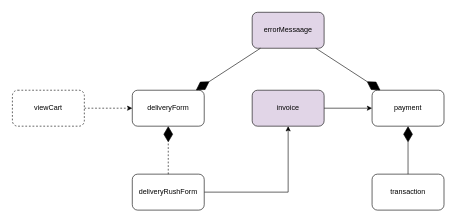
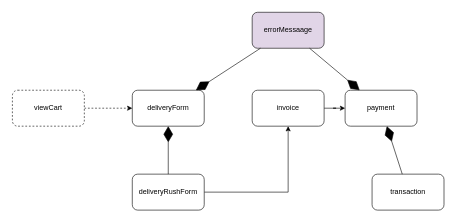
  <mxCell id="0" />
  <mxCell id="1" parent="0" />
  <mxCell id="2" value="" style="edgeStyle=orthogonalEdgeStyle;rounded=0;orthogonalLoop=1;jettySize=auto;html=1;dashed=1;" edge="1" parent="1" source="3" target="10"><mxGeometry relative="1" as="geometry" /></mxCell>
  <mxCell id="3" value="viewCart" style="rounded=1;whiteSpace=wrap;html=1;dashed=1;" vertex="1" parent="1"><mxGeometry x="20" y="150" width="120" height="60" as="geometry" /></mxCell>
- <mxCell id="4" value="payment" style="rounded=1;whiteSpace=wrap;html=1;" vertex="1" parent="1"><mxGeometry x="620" y="150" width="120" height="60" as="geometry" /></mxCell>
+ <mxCell id="4" value="payment" style="rounded=1;whiteSpace=wrap;html=1;" vertex="1" parent="1"><mxGeometry x="575" y="150" width="120" height="60" as="geometry" /></mxCell>
  <mxCell id="5" value="errorMessaage" style="rounded=1;whiteSpace=wrap;html=1;fillColor=#e1d5e7;" vertex="1" parent="1"><mxGeometry x="420" y="20" width="120" height="60" as="geometry" /></mxCell>
  <mxCell id="6" style="edgeStyle=orthogonalEdgeStyle;rounded=0;orthogonalLoop=1;jettySize=auto;html=1;entryX=0.5;entryY=1;entryDx=0;entryDy=0;" edge="1" parent="1" source="7" target="9"><mxGeometry relative="1" as="geometry" /></mxCell>
  <mxCell id="7" value="deliveryRushForm" style="rounded=1;whiteSpace=wrap;html=1;" vertex="1" parent="1"><mxGeometry x="220" y="290" width="120" height="60" as="geometry" /></mxCell>
  <mxCell id="8" style="edgeStyle=orthogonalEdgeStyle;rounded=0;orthogonalLoop=1;jettySize=auto;html=1;" edge="1" parent="1" source="9" target="4"><mxGeometry relative="1" as="geometry" /></mxCell>
- <mxCell id="9" value="invoice" style="rounded=1;whiteSpace=wrap;html=1;fillColor=#e1d5e7;" vertex="1" parent="1"><mxGeometry x="420" y="150" width="120" height="60" as="geometry" /></mxCell>
+ <mxCell id="9" value="invoice" style="rounded=1;whiteSpace=wrap;html=1;" vertex="1" parent="1"><mxGeometry x="420" y="150" width="120" height="60" as="geometry" /></mxCell>
  <mxCell id="10" value="deliveryForm" style="rounded=1;whiteSpace=wrap;html=1;" vertex="1" parent="1"><mxGeometry x="220" y="150" width="120" height="60" as="geometry" /></mxCell>
  <mxCell id="11" value="transaction" style="rounded=1;whiteSpace=wrap;html=1;" vertex="1" parent="1"><mxGeometry x="620" y="290" width="120" height="60" as="geometry" /></mxCell>
  <mxCell id="12" value="" style="endArrow=diamondThin;endFill=1;endSize=24;html=1;rounded=0;" edge="1" parent="1" source="11" target="4"><mxGeometry width="160" relative="1" as="geometry"><mxPoint x="410" y="220" as="sourcePoint" /><mxPoint x="650" y="270" as="targetPoint" /></mxGeometry></mxCell>
  <mxCell id="13" value="" style="endArrow=diamondThin;endFill=1;endSize=24;html=1;rounded=0;" edge="1" parent="1" source="5" target="10"><mxGeometry width="160" relative="1" as="geometry"><mxPoint x="310" y="220" as="sourcePoint" /><mxPoint x="470" y="220" as="targetPoint" /></mxGeometry></mxCell>
  <mxCell id="14" value="" style="endArrow=diamondThin;endFill=1;endSize=24;html=1;rounded=0;" edge="1" parent="1" source="5" target="4"><mxGeometry width="160" relative="1" as="geometry"><mxPoint x="310" y="220" as="sourcePoint" /><mxPoint x="470" y="220" as="targetPoint" /></mxGeometry></mxCell>
- <mxCell id="15" value="" style="endArrow=diamondThin;endFill=1;endSize=24;html=1;rounded=0;dashed=1;" edge="1" parent="1" source="7" target="10"><mxGeometry width="160" relative="1" as="geometry"><mxPoint x="310" y="220" as="sourcePoint" /><mxPoint x="470" y="220" as="targetPoint" /></mxGeometry></mxCell>
+ <mxCell id="15" value="" style="endArrow=diamondThin;endFill=1;endSize=24;html=1;rounded=0;" edge="1" parent="1" source="7" target="10"><mxGeometry width="160" relative="1" as="geometry"><mxPoint x="310" y="220" as="sourcePoint" /><mxPoint x="470" y="220" as="targetPoint" /></mxGeometry></mxCell>
